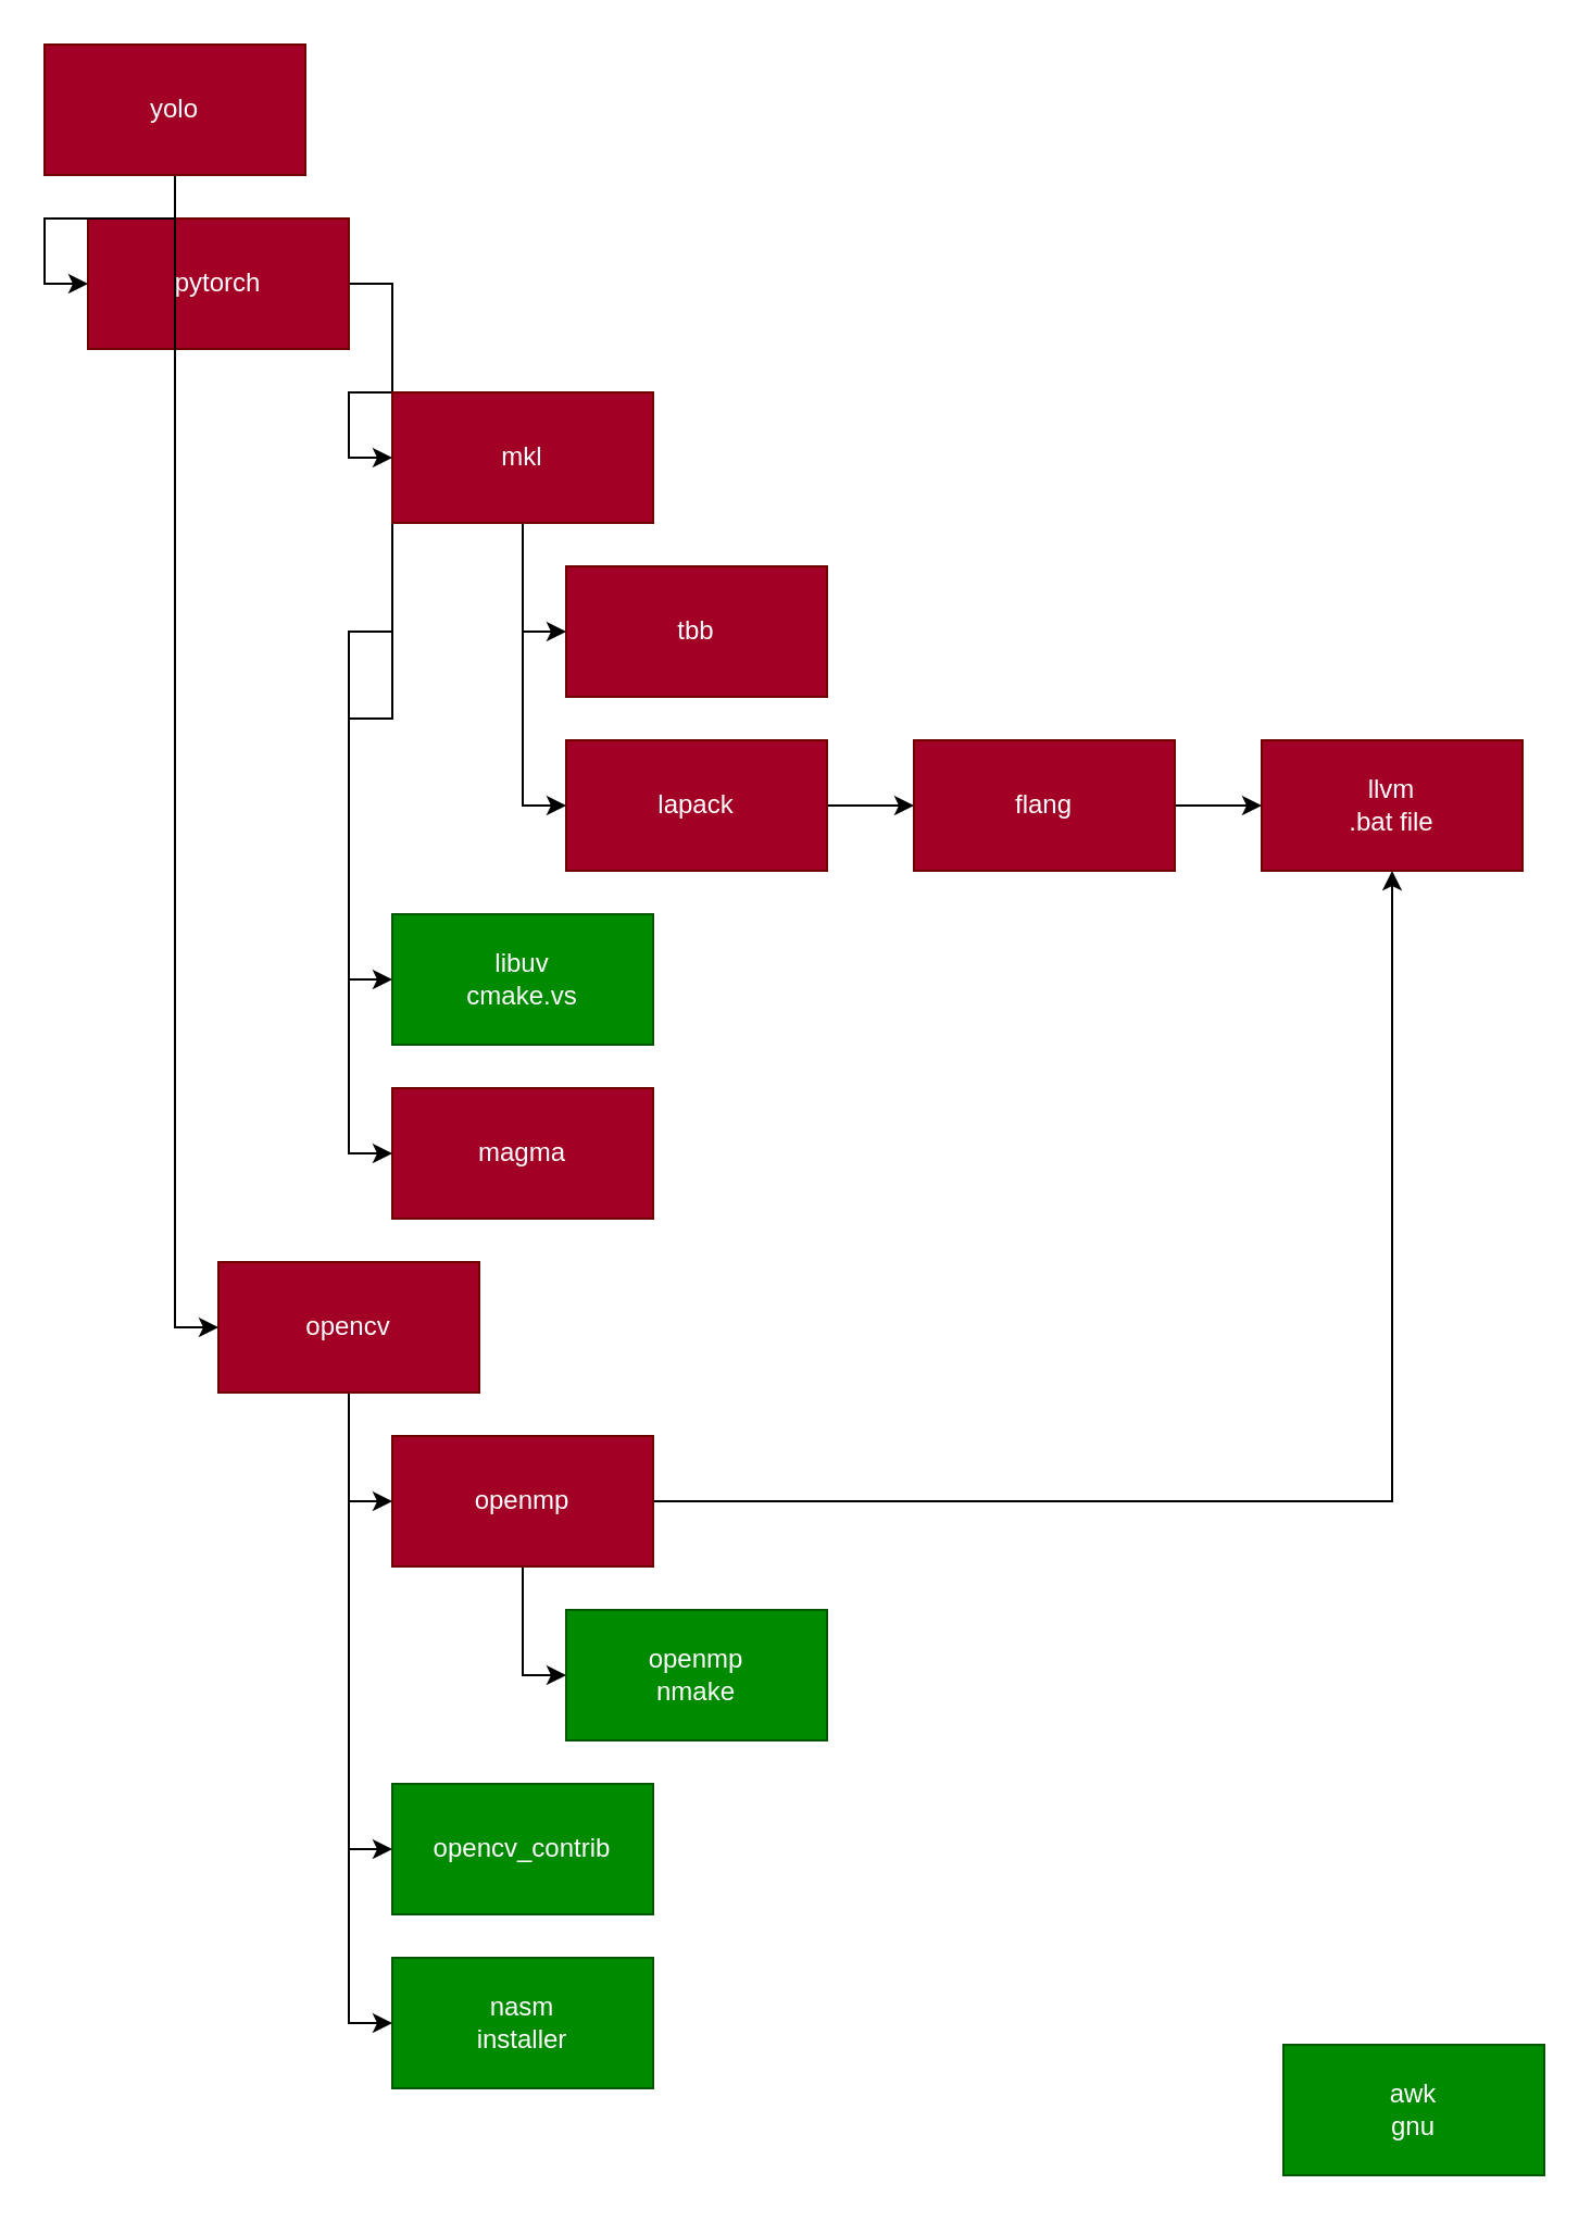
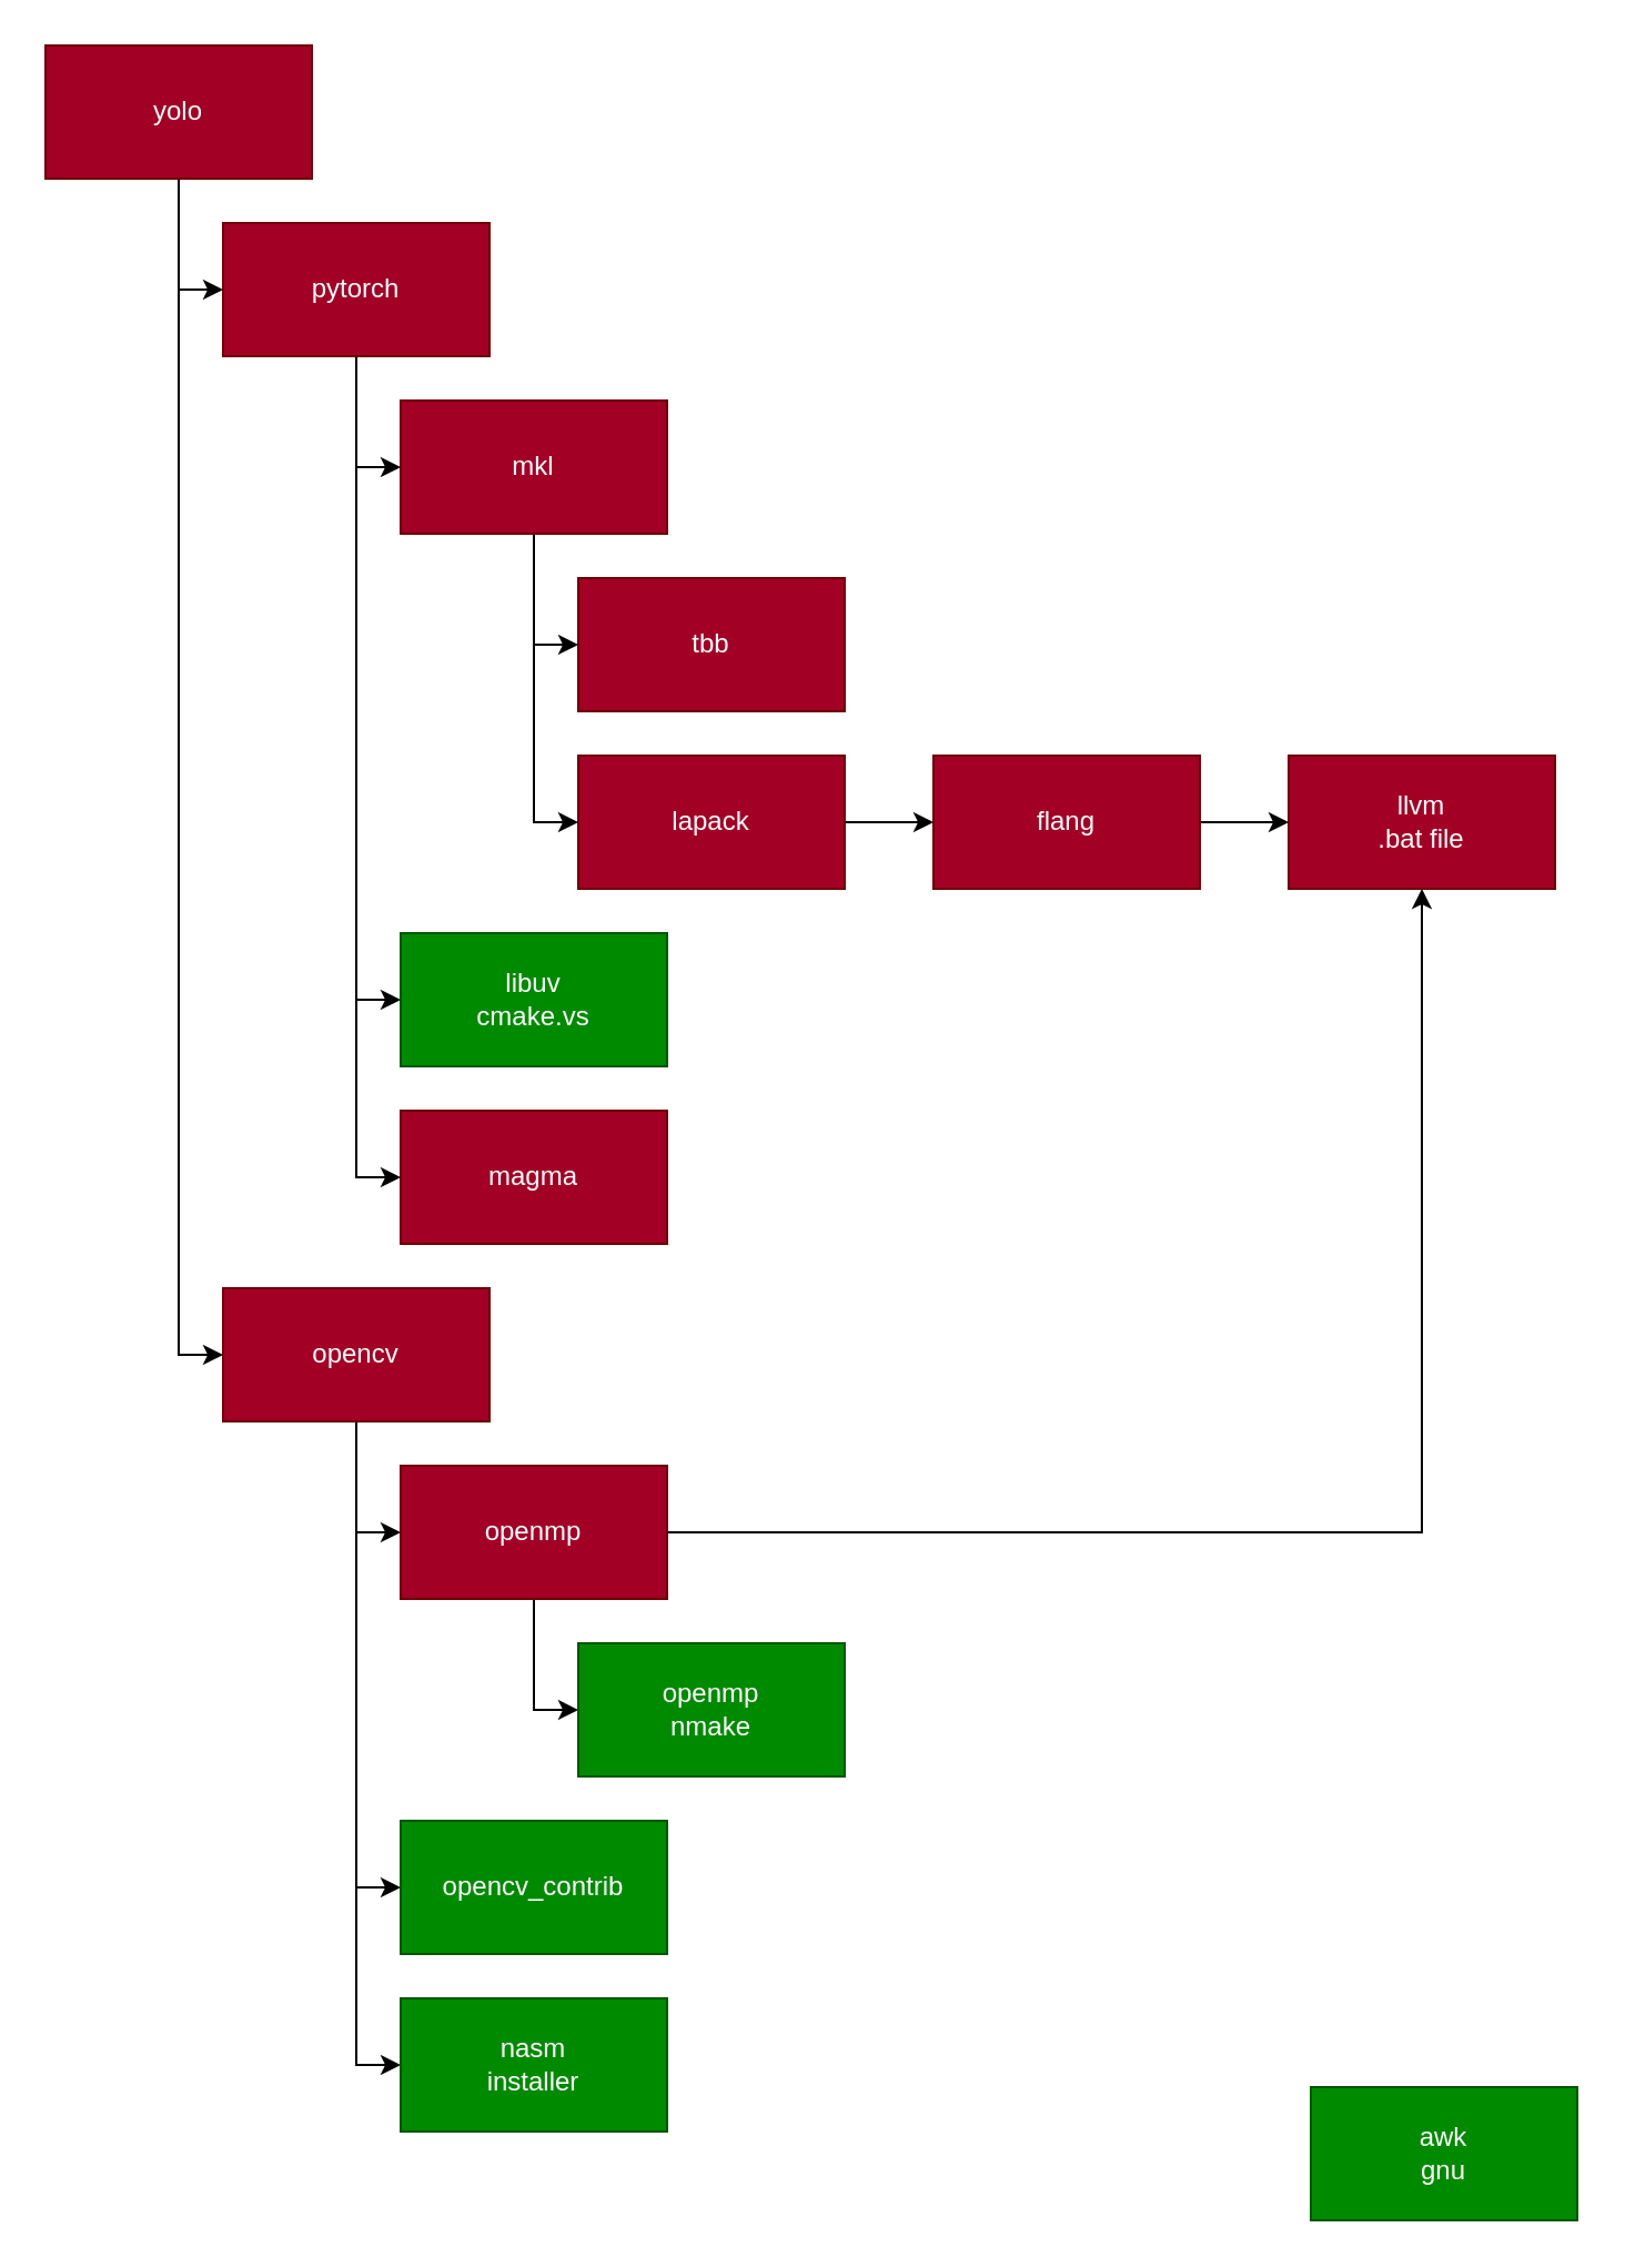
  <mxCell id="0" />
  <mxCell id="1" parent="0" />
  <mxCell id="2" style="edgeStyle=orthogonalEdgeStyle;rounded=0;orthogonalLoop=1;jettySize=auto;html=1;entryX=0;entryY=0.5;entryDx=0;entryDy=0;" parent="1" source="5" target="6" edge="1"><mxGeometry relative="1" as="geometry" /></mxCell>
  <mxCell id="3" style="edgeStyle=orthogonalEdgeStyle;rounded=0;orthogonalLoop=1;jettySize=auto;html=1;entryX=0;entryY=0.5;entryDx=0;entryDy=0;" parent="1" source="5" target="9" edge="1"><mxGeometry relative="1" as="geometry" /></mxCell>
  <mxCell id="4" style="edgeStyle=orthogonalEdgeStyle;rounded=0;orthogonalLoop=1;jettySize=auto;html=1;entryX=0;entryY=0.5;entryDx=0;entryDy=0;" parent="1" source="5" target="10" edge="1"><mxGeometry relative="1" as="geometry" /></mxCell>
  <mxCell id="5" value="opencv&lt;br&gt;" style="rounded=0;whiteSpace=wrap;html=1;fillColor=#a20025;strokeColor=#6F0000;fontColor=#ffffff;" parent="1" vertex="1"><mxGeometry x="100" y="580" width="120" height="60" as="geometry" /></mxCell>
  <mxCell id="6" value="opencv_contrib&lt;br&gt;" style="whiteSpace=wrap;html=1;rounded=0;fillColor=#008a00;strokeColor=#005700;fontColor=#ffffff;" parent="1" vertex="1"><mxGeometry x="180" y="820" width="120" height="60" as="geometry" /></mxCell>
  <mxCell id="7" style="edgeStyle=orthogonalEdgeStyle;rounded=0;orthogonalLoop=1;jettySize=auto;html=1;entryX=0;entryY=0.5;entryDx=0;entryDy=0;" parent="1" source="9" target="11" edge="1"><mxGeometry relative="1" as="geometry" /></mxCell>
  <mxCell id="8" style="edgeStyle=orthogonalEdgeStyle;rounded=0;orthogonalLoop=1;jettySize=auto;html=1;entryX=0.5;entryY=1;entryDx=0;entryDy=0;" parent="1" source="9" target="21" edge="1"><mxGeometry relative="1" as="geometry" /></mxCell>
  <mxCell id="9" value="openmp&lt;br&gt;" style="rounded=0;whiteSpace=wrap;html=1;fillColor=#a20025;strokeColor=#6F0000;fontColor=#ffffff;" parent="1" vertex="1"><mxGeometry x="180" y="660" width="120" height="60" as="geometry" /></mxCell>
  <mxCell id="10" value="nasm&lt;br&gt;installer" style="rounded=0;whiteSpace=wrap;html=1;fillColor=#008a00;strokeColor=#005700;fontColor=#ffffff;" parent="1" vertex="1"><mxGeometry x="180" y="900" width="120" height="60" as="geometry" /></mxCell>
  <mxCell id="11" value="openmp&lt;br&gt;nmake" style="rounded=0;whiteSpace=wrap;html=1;fillColor=#008a00;strokeColor=#005700;fontColor=#ffffff;" parent="1" vertex="1"><mxGeometry x="260" y="740" width="120" height="60" as="geometry" /></mxCell>
  <mxCell id="12" value="magma" style="rounded=0;whiteSpace=wrap;html=1;fillColor=#a20025;strokeColor=#6F0000;fontColor=#ffffff;" parent="1" vertex="1"><mxGeometry x="180" y="500" width="120" height="60" as="geometry" /></mxCell>
  <mxCell id="13" style="edgeStyle=orthogonalEdgeStyle;rounded=0;orthogonalLoop=1;jettySize=auto;html=1;entryX=0;entryY=0.5;entryDx=0;entryDy=0;" parent="1" source="16" target="25" edge="1"><mxGeometry relative="1" as="geometry" /></mxCell>
  <mxCell id="14" style="edgeStyle=orthogonalEdgeStyle;rounded=0;orthogonalLoop=1;jettySize=auto;html=1;entryX=0;entryY=0.5;entryDx=0;entryDy=0;" parent="1" source="16" target="17" edge="1"><mxGeometry relative="1" as="geometry" /></mxCell>
  <mxCell id="15" style="edgeStyle=orthogonalEdgeStyle;rounded=0;orthogonalLoop=1;jettySize=auto;html=1;entryX=0;entryY=0.5;entryDx=0;entryDy=0;" parent="1" source="16" target="12" edge="1"><mxGeometry relative="1" as="geometry" /></mxCell>
- <mxCell id="16" value="pytorch&lt;br&gt;" style="rounded=0;whiteSpace=wrap;html=1;fillColor=#a20025;strokeColor=#6F0000;fontColor=#ffffff;" parent="1" vertex="1"><mxGeometry x="40" y="100" width="120" height="60" as="geometry" /></mxCell>
+ <mxCell id="16" value="pytorch&lt;br&gt;" style="rounded=0;whiteSpace=wrap;html=1;fillColor=#a20025;strokeColor=#6F0000;fontColor=#ffffff;" parent="1" vertex="1"><mxGeometry x="100" y="100" width="120" height="60" as="geometry" /></mxCell>
  <mxCell id="17" value="libuv&lt;br&gt;cmake.vs" style="rounded=0;whiteSpace=wrap;html=1;fillColor=#008a00;strokeColor=#005700;fontColor=#ffffff;" parent="1" vertex="1"><mxGeometry x="180" y="420" width="120" height="60" as="geometry" /></mxCell>
  <mxCell id="18" value="tbb" style="rounded=0;whiteSpace=wrap;html=1;fillColor=#a20025;strokeColor=#6F0000;fontColor=#ffffff;" parent="1" vertex="1"><mxGeometry x="260" y="260" width="120" height="60" as="geometry" /></mxCell>
  <mxCell id="19" style="edgeStyle=orthogonalEdgeStyle;rounded=0;orthogonalLoop=1;jettySize=auto;html=1;entryX=0;entryY=0.5;entryDx=0;entryDy=0;" parent="1" source="20" target="27" edge="1"><mxGeometry relative="1" as="geometry" /></mxCell>
  <mxCell id="20" value="lapack" style="rounded=0;whiteSpace=wrap;html=1;fillColor=#a20025;strokeColor=#6F0000;fontColor=#ffffff;" parent="1" vertex="1"><mxGeometry x="260" y="340" width="120" height="60" as="geometry" /></mxCell>
  <mxCell id="21" value="llvm&lt;br&gt;.bat file" style="rounded=0;whiteSpace=wrap;html=1;fillColor=#a20025;strokeColor=#6F0000;fontColor=#ffffff;" parent="1" vertex="1"><mxGeometry x="580" y="340" width="120" height="60" as="geometry" /></mxCell>
  <mxCell id="22" value="awk&lt;br&gt;gnu" style="rounded=0;whiteSpace=wrap;html=1;fillColor=#008a00;strokeColor=#005700;fontColor=#ffffff;" parent="1" vertex="1"><mxGeometry x="590" y="940" width="120" height="60" as="geometry" /></mxCell>
  <mxCell id="23" style="edgeStyle=orthogonalEdgeStyle;rounded=0;orthogonalLoop=1;jettySize=auto;html=1;entryX=0;entryY=0.5;entryDx=0;entryDy=0;" parent="1" source="25" target="18" edge="1"><mxGeometry relative="1" as="geometry" /></mxCell>
  <mxCell id="24" style="edgeStyle=orthogonalEdgeStyle;rounded=0;orthogonalLoop=1;jettySize=auto;html=1;entryX=0;entryY=0.5;entryDx=0;entryDy=0;" parent="1" source="25" target="20" edge="1"><mxGeometry relative="1" as="geometry" /></mxCell>
  <mxCell id="25" value="mkl" style="rounded=0;whiteSpace=wrap;html=1;fillColor=#a20025;strokeColor=#6F0000;fontColor=#ffffff;" parent="1" vertex="1"><mxGeometry x="180" y="180" width="120" height="60" as="geometry" /></mxCell>
  <mxCell id="26" style="edgeStyle=orthogonalEdgeStyle;rounded=0;orthogonalLoop=1;jettySize=auto;html=1;entryX=0;entryY=0.5;entryDx=0;entryDy=0;" parent="1" source="27" target="21" edge="1"><mxGeometry relative="1" as="geometry" /></mxCell>
  <mxCell id="27" value="flang" style="rounded=0;whiteSpace=wrap;html=1;fillColor=#a20025;strokeColor=#6F0000;fontColor=#ffffff;" parent="1" vertex="1"><mxGeometry x="420" y="340" width="120" height="60" as="geometry" /></mxCell>
  <mxCell id="28" style="edgeStyle=orthogonalEdgeStyle;rounded=0;orthogonalLoop=1;jettySize=auto;html=1;entryX=0;entryY=0.5;entryDx=0;entryDy=0;" parent="1" source="30" target="16" edge="1"><mxGeometry relative="1" as="geometry" /></mxCell>
  <mxCell id="29" style="edgeStyle=orthogonalEdgeStyle;rounded=0;orthogonalLoop=1;jettySize=auto;html=1;entryX=0;entryY=0.5;entryDx=0;entryDy=0;" parent="1" source="30" target="5" edge="1"><mxGeometry relative="1" as="geometry" /></mxCell>
  <mxCell id="30" value="yolo&lt;br&gt;" style="rounded=0;whiteSpace=wrap;html=1;fillColor=#a20025;strokeColor=#6F0000;fontColor=#ffffff;" parent="1" vertex="1"><mxGeometry x="20" y="20" width="120" height="60" as="geometry" /></mxCell>
